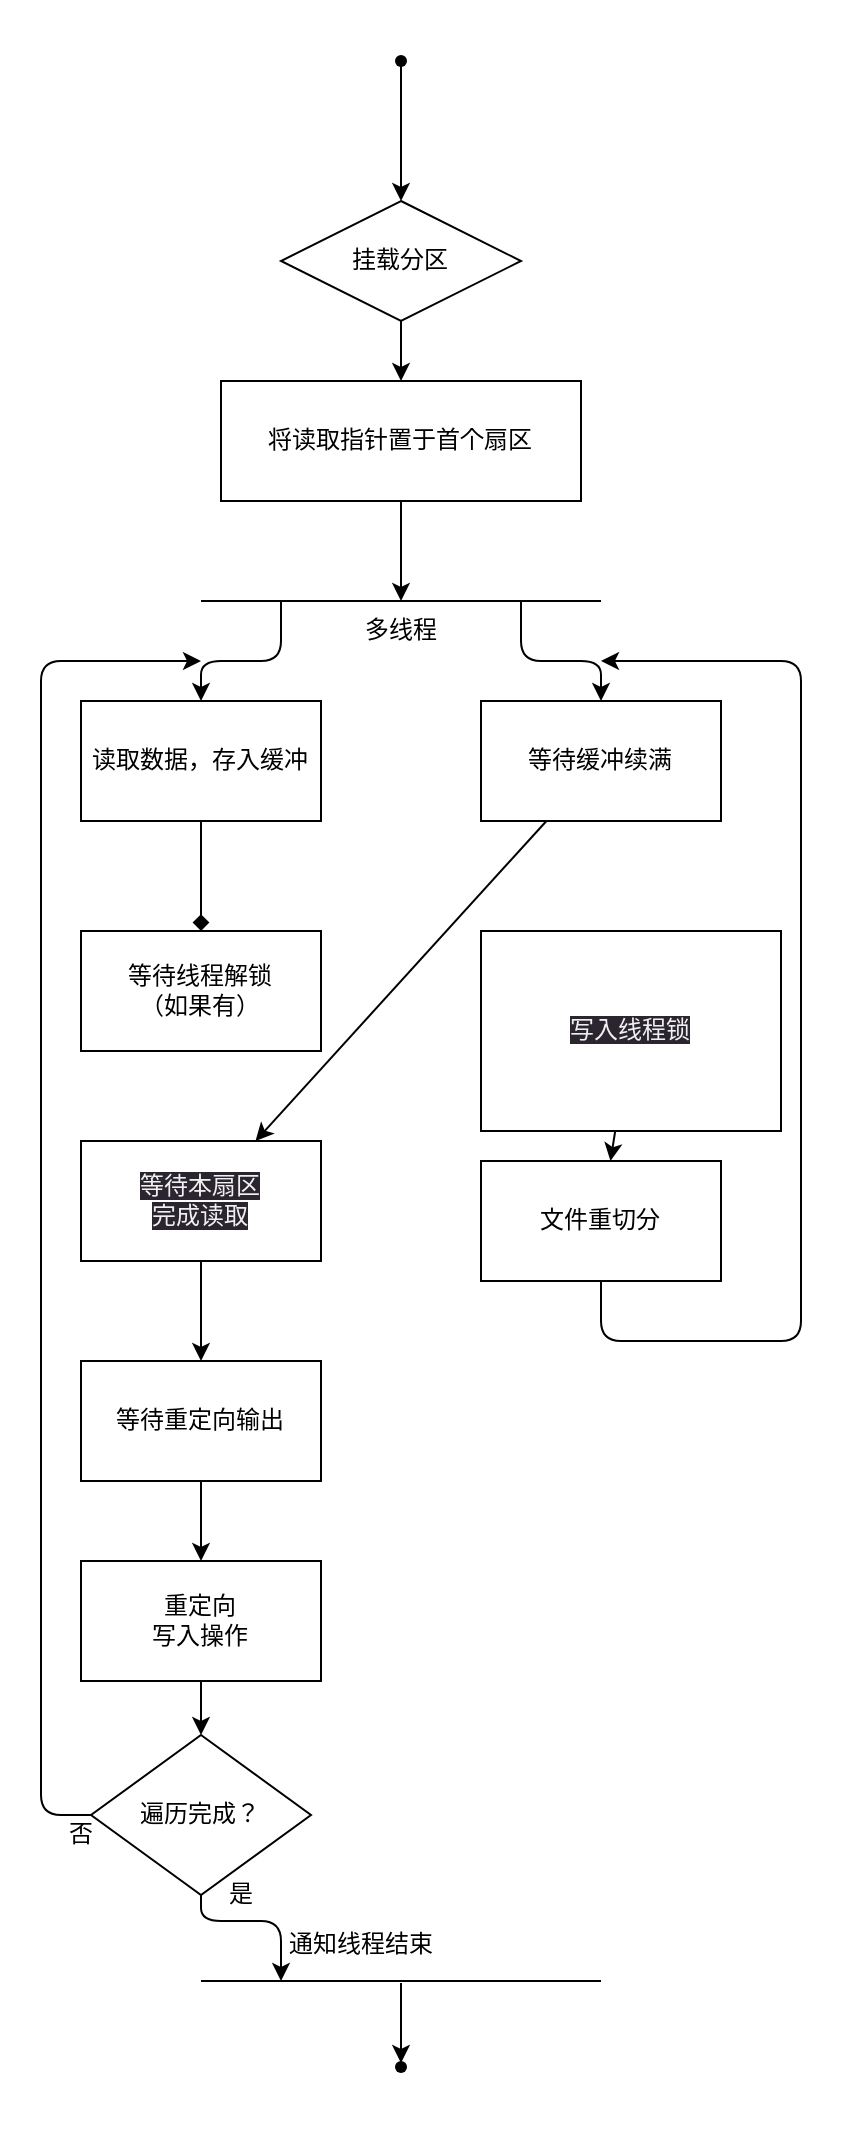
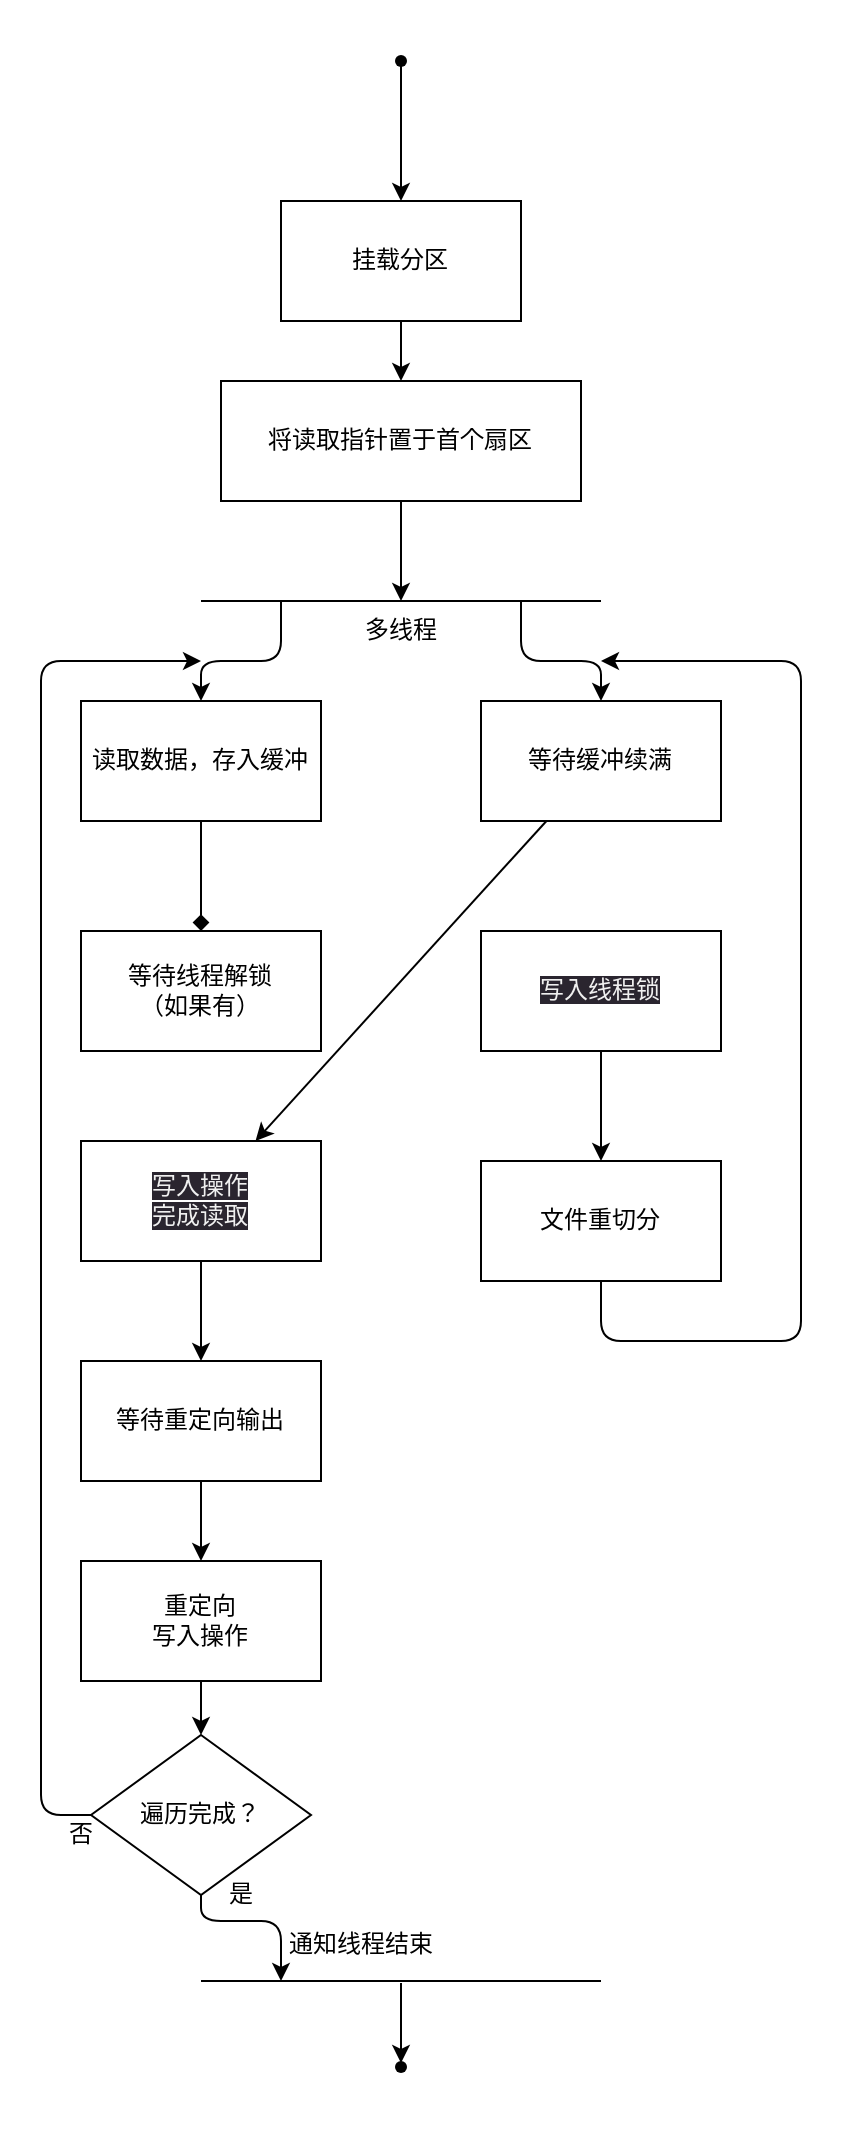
  <mxCell id="0" />
  <mxCell id="1" parent="0" />
- <mxCell id="2" value="挂载分区" style="rhombus;whiteSpace=wrap;html=1;" vertex="1" parent="1"><mxGeometry x="140" y="100" width="120" height="60" as="geometry" /></mxCell>
+ <mxCell id="2" value="挂载分区" style="rounded=0;whiteSpace=wrap;html=1;" vertex="1" parent="1"><mxGeometry x="140" y="100" width="120" height="60" as="geometry" /></mxCell>
  <mxCell id="3" value="" style="edgeStyle=none;html=1;entryX=0.5;entryY=0;entryDx=0;entryDy=0;endArrow=diamond;" edge="1" parent="1" source="4" target="29"><mxGeometry relative="1" as="geometry"><mxPoint x="100" y="460" as="targetPoint" /></mxGeometry></mxCell>
  <mxCell id="4" value="读取数据，存入缓冲" style="rounded=0;whiteSpace=wrap;html=1;" vertex="1" parent="1"><mxGeometry x="40" y="350" width="120" height="60" as="geometry" /></mxCell>
  <mxCell id="5" value="将读取指针置于首个扇区" style="rounded=0;whiteSpace=wrap;html=1;" vertex="1" parent="1"><mxGeometry x="110" y="190" width="180" height="60" as="geometry" /></mxCell>
  <mxCell id="6" value="" style="endArrow=classic;html=1;exitX=0.5;exitY=1;exitDx=0;exitDy=0;" edge="1" parent="1" source="5"><mxGeometry width="50" height="50" relative="1" as="geometry"><mxPoint x="216" y="400" as="sourcePoint" /><mxPoint x="200" y="300" as="targetPoint" /></mxGeometry></mxCell>
  <mxCell id="7" value="" style="endArrow=classic;html=1;entryX=0.5;entryY=0;entryDx=0;entryDy=0;exitX=0.5;exitY=1;exitDx=0;exitDy=0;" edge="1" parent="1" source="2" target="5"><mxGeometry width="50" height="50" relative="1" as="geometry"><mxPoint x="216" y="400" as="sourcePoint" /><mxPoint x="266" y="350" as="targetPoint" /></mxGeometry></mxCell>
  <mxCell id="8" value="" style="endArrow=none;html=1;" edge="1" parent="1"><mxGeometry width="50" height="50" relative="1" as="geometry"><mxPoint x="100" y="300" as="sourcePoint" /><mxPoint x="300" y="300" as="targetPoint" /></mxGeometry></mxCell>
  <mxCell id="9" value="" style="endArrow=classic;html=1;entryX=0.5;entryY=0;entryDx=0;entryDy=0;" edge="1" parent="1" target="4"><mxGeometry width="50" height="50" relative="1" as="geometry"><mxPoint x="140" y="300" as="sourcePoint" /><mxPoint x="140" y="340" as="targetPoint" /><Array as="points"><mxPoint x="140" y="330" /><mxPoint x="100" y="330" /></Array></mxGeometry></mxCell>
  <mxCell id="10" value="" style="endArrow=classic;html=1;entryX=0.5;entryY=0;entryDx=0;entryDy=0;" edge="1" parent="1" target="12"><mxGeometry width="50" height="50" relative="1" as="geometry"><mxPoint x="260" y="300" as="sourcePoint" /><mxPoint x="260" y="340" as="targetPoint" /><Array as="points"><mxPoint x="260" y="330" /><mxPoint x="300" y="330" /></Array></mxGeometry></mxCell>
  <mxCell id="11" value="" style="edgeStyle=none;html=1;" edge="1" parent="1" source="12" target="27"><mxGeometry relative="1" as="geometry" /></mxCell>
  <mxCell id="12" value="等待缓冲续满" style="rounded=0;whiteSpace=wrap;html=1;" vertex="1" parent="1"><mxGeometry x="240" y="350" width="120" height="60" as="geometry" /></mxCell>
  <mxCell id="13" value="" style="edgeStyle=none;html=1;" edge="1" parent="1" source="14" target="2"><mxGeometry relative="1" as="geometry" /></mxCell>
  <mxCell id="14" value="" style="shape=waypoint;sketch=0;size=6;pointerEvents=1;points=[];fillColor=default;resizable=0;rotatable=0;perimeter=centerPerimeter;snapToPoint=1;rounded=0;" vertex="1" parent="1"><mxGeometry x="190" y="20" width="20" height="20" as="geometry" /></mxCell>
  <mxCell id="15" value="多线程" style="text;html=1;align=center;verticalAlign=middle;resizable=0;points=[];autosize=1;strokeColor=none;fillColor=none;" vertex="1" parent="1"><mxGeometry x="170" y="300" width="60" height="30" as="geometry" /></mxCell>
  <mxCell id="16" value="" style="edgeStyle=none;html=1;" edge="1" parent="1" source="17" target="20"><mxGeometry relative="1" as="geometry" /></mxCell>
- <mxCell id="17" value="&lt;span style=&quot;color: rgb(240, 240, 240); font-family: Helvetica; font-size: 12px; font-style: normal; font-variant-ligatures: normal; font-variant-caps: normal; font-weight: 400; letter-spacing: normal; orphans: 2; text-align: center; text-indent: 0px; text-transform: none; widows: 2; word-spacing: 0px; -webkit-text-stroke-width: 0px; background-color: rgb(42, 37, 47); text-decoration-thickness: initial; text-decoration-style: initial; text-decoration-color: initial; float: none; display: inline !important;&quot;&gt;写入线程锁&lt;/span&gt;" style="rounded=0;whiteSpace=wrap;html=1;" vertex="1" parent="1"><mxGeometry x="240" y="465" width="150" height="100" as="geometry" /></mxCell>
+ <mxCell id="17" value="&lt;span style=&quot;color: rgb(240, 240, 240); font-family: Helvetica; font-size: 12px; font-style: normal; font-variant-ligatures: normal; font-variant-caps: normal; font-weight: 400; letter-spacing: normal; orphans: 2; text-align: center; text-indent: 0px; text-transform: none; widows: 2; word-spacing: 0px; -webkit-text-stroke-width: 0px; background-color: rgb(42, 37, 47); text-decoration-thickness: initial; text-decoration-style: initial; text-decoration-color: initial; float: none; display: inline !important;&quot;&gt;写入线程锁&lt;/span&gt;" style="rounded=0;whiteSpace=wrap;html=1;" vertex="1" parent="1"><mxGeometry x="240" y="465" width="120" height="60" as="geometry" /></mxCell>
  <mxCell id="18" value="" style="edgeStyle=none;html=1;entryX=0.5;entryY=0;entryDx=0;entryDy=0;exitX=0.5;exitY=1;exitDx=0;exitDy=0;" edge="1" parent="1" source="27" target="28"><mxGeometry relative="1" as="geometry"><mxPoint x="100" y="640" as="sourcePoint" /><mxPoint x="100" y="670" as="targetPoint" /></mxGeometry></mxCell>
  <mxCell id="19" style="edgeStyle=none;html=1;" edge="1" parent="1" source="20"><mxGeometry relative="1" as="geometry"><mxPoint x="300" y="330" as="targetPoint" /><Array as="points"><mxPoint x="300" y="670" /><mxPoint x="400" y="670" /><mxPoint x="400" y="330" /></Array></mxGeometry></mxCell>
  <mxCell id="20" value="文件重切分" style="whiteSpace=wrap;html=1;rounded=0;" vertex="1" parent="1"><mxGeometry x="240" y="580" width="120" height="60" as="geometry" /></mxCell>
  <mxCell id="21" value="" style="endArrow=classic;html=1;exitX=0.5;exitY=1;exitDx=0;exitDy=0;" edge="1" parent="1" source="28"><mxGeometry width="50" height="50" relative="1" as="geometry"><mxPoint x="100" y="750" as="sourcePoint" /><mxPoint x="100" y="780" as="targetPoint" /></mxGeometry></mxCell>
  <mxCell id="22" style="edgeStyle=none;html=1;exitX=0;exitY=0.5;exitDx=0;exitDy=0;" edge="1" parent="1" source="31"><mxGeometry relative="1" as="geometry"><mxPoint x="100" y="330" as="targetPoint" /><Array as="points"><mxPoint x="20" y="907" /><mxPoint x="20" y="870" /><mxPoint x="20" y="330" /></Array></mxGeometry></mxCell>
  <mxCell id="23" value="" style="edgeStyle=none;html=1;" edge="1" parent="1" source="24" target="31"><mxGeometry relative="1" as="geometry" /></mxCell>
  <mxCell id="24" value="重定向&lt;br&gt;写入操作" style="rounded=0;whiteSpace=wrap;html=1;" vertex="1" parent="1"><mxGeometry x="40" y="780" width="120" height="60" as="geometry" /></mxCell>
  <mxCell id="25" value="" style="endArrow=none;html=1;" edge="1" parent="1"><mxGeometry width="50" height="50" relative="1" as="geometry"><mxPoint x="100" y="990" as="sourcePoint" /><mxPoint x="300" y="990" as="targetPoint" /></mxGeometry></mxCell>
  <mxCell id="26" value="" style="endArrow=classic;html=1;startArrow=none;" edge="1" parent="1"><mxGeometry width="50" height="50" relative="1" as="geometry"><mxPoint x="200" y="1000" as="sourcePoint" /><mxPoint x="200" y="1000" as="targetPoint" /></mxGeometry></mxCell>
- <mxCell id="27" value="&lt;span style=&quot;color: rgb(240, 240, 240); font-family: Helvetica; font-size: 12px; font-style: normal; font-variant-ligatures: normal; font-variant-caps: normal; font-weight: 400; letter-spacing: normal; orphans: 2; text-align: center; text-indent: 0px; text-transform: none; widows: 2; word-spacing: 0px; -webkit-text-stroke-width: 0px; background-color: rgb(42, 37, 47); text-decoration-thickness: initial; text-decoration-style: initial; text-decoration-color: initial; float: none; display: inline !important;&quot;&gt;等待本扇区&lt;/span&gt;&lt;br style=&quot;border-color: rgb(0, 0, 0); color: rgb(240, 240, 240); font-family: Helvetica; font-size: 12px; font-style: normal; font-variant-ligatures: normal; font-variant-caps: normal; font-weight: 400; letter-spacing: normal; orphans: 2; text-align: center; text-indent: 0px; text-transform: none; widows: 2; word-spacing: 0px; -webkit-text-stroke-width: 0px; background-color: rgb(42, 37, 47); text-decoration-thickness: initial; text-decoration-style: initial; text-decoration-color: initial;&quot;&gt;&lt;span style=&quot;color: rgb(240, 240, 240); font-family: Helvetica; font-size: 12px; font-style: normal; font-variant-ligatures: normal; font-variant-caps: normal; font-weight: 400; letter-spacing: normal; orphans: 2; text-align: center; text-indent: 0px; text-transform: none; widows: 2; word-spacing: 0px; -webkit-text-stroke-width: 0px; background-color: rgb(42, 37, 47); text-decoration-thickness: initial; text-decoration-style: initial; text-decoration-color: initial; float: none; display: inline !important;&quot;&gt;完成读取&lt;/span&gt;" style="rounded=0;whiteSpace=wrap;html=1;" vertex="1" parent="1"><mxGeometry x="40" y="570" width="120" height="60" as="geometry" /></mxCell>
+ <mxCell id="27" value="&lt;span style=&quot;color: rgb(240, 240, 240); font-family: Helvetica; font-size: 12px; font-style: normal; font-variant-ligatures: normal; font-variant-caps: normal; font-weight: 400; letter-spacing: normal; orphans: 2; text-align: center; text-indent: 0px; text-transform: none; widows: 2; word-spacing: 0px; -webkit-text-stroke-width: 0px; background-color: rgb(42, 37, 47); text-decoration-thickness: initial; text-decoration-style: initial; text-decoration-color: initial; float: none; display: inline !important;&quot;&gt;写入操作&lt;/span&gt;&lt;br style=&quot;border-color: rgb(0, 0, 0); color: rgb(240, 240, 240); font-family: Helvetica; font-size: 12px; font-style: normal; font-variant-ligatures: normal; font-variant-caps: normal; font-weight: 400; letter-spacing: normal; orphans: 2; text-align: center; text-indent: 0px; text-transform: none; widows: 2; word-spacing: 0px; -webkit-text-stroke-width: 0px; background-color: rgb(42, 37, 47); text-decoration-thickness: initial; text-decoration-style: initial; text-decoration-color: initial;&quot;&gt;&lt;span style=&quot;color: rgb(240, 240, 240); font-family: Helvetica; font-size: 12px; font-style: normal; font-variant-ligatures: normal; font-variant-caps: normal; font-weight: 400; letter-spacing: normal; orphans: 2; text-align: center; text-indent: 0px; text-transform: none; widows: 2; word-spacing: 0px; -webkit-text-stroke-width: 0px; background-color: rgb(42, 37, 47); text-decoration-thickness: initial; text-decoration-style: initial; text-decoration-color: initial; float: none; display: inline !important;&quot;&gt;完成读取&lt;/span&gt;" style="rounded=0;whiteSpace=wrap;html=1;" vertex="1" parent="1"><mxGeometry x="40" y="570" width="120" height="60" as="geometry" /></mxCell>
  <mxCell id="28" value="等待重定向输出" style="rounded=0;whiteSpace=wrap;html=1;" vertex="1" parent="1"><mxGeometry x="40" y="680" width="120" height="60" as="geometry" /></mxCell>
  <mxCell id="29" value="等待线程解锁&lt;br&gt;（如果有）" style="rounded=0;whiteSpace=wrap;html=1;" vertex="1" parent="1"><mxGeometry x="40" y="465" width="120" height="60" as="geometry" /></mxCell>
  <mxCell id="30" style="edgeStyle=none;html=1;exitX=0.5;exitY=1;exitDx=0;exitDy=0;" edge="1" parent="1" source="31"><mxGeometry relative="1" as="geometry"><mxPoint x="140" y="990" as="targetPoint" /><mxPoint x="100" y="947" as="sourcePoint" /><Array as="points"><mxPoint x="100" y="960" /><mxPoint x="140" y="960" /></Array></mxGeometry></mxCell>
  <mxCell id="31" value="遍历完成？" style="rhombus;whiteSpace=wrap;html=1;" vertex="1" parent="1"><mxGeometry x="45" y="867" width="110" height="80" as="geometry" /></mxCell>
  <mxCell id="32" value="" style="shape=waypoint;sketch=0;fillStyle=solid;size=6;pointerEvents=1;points=[];fillColor=none;resizable=0;rotatable=0;perimeter=centerPerimeter;snapToPoint=1;" vertex="1" parent="1"><mxGeometry x="190" y="1023" width="20" height="20" as="geometry" /></mxCell>
  <mxCell id="33" value="" style="endArrow=classic;html=1;" edge="1" parent="1"><mxGeometry width="50" height="50" relative="1" as="geometry"><mxPoint x="200" y="991" as="sourcePoint" /><mxPoint x="200" y="1031" as="targetPoint" /></mxGeometry></mxCell>
  <mxCell id="34" value="否" style="text;html=1;align=center;verticalAlign=middle;resizable=0;points=[];autosize=1;strokeColor=none;fillColor=none;" vertex="1" parent="1"><mxGeometry x="20" y="902" width="40" height="30" as="geometry" /></mxCell>
  <mxCell id="35" value="是" style="text;html=1;align=center;verticalAlign=middle;resizable=0;points=[];autosize=1;strokeColor=none;fillColor=none;" vertex="1" parent="1"><mxGeometry x="100" y="932" width="40" height="30" as="geometry" /></mxCell>
  <mxCell id="36" value="通知线程结束" style="text;html=1;align=center;verticalAlign=middle;resizable=0;points=[];autosize=1;strokeColor=none;fillColor=none;" vertex="1" parent="1"><mxGeometry x="130" y="957" width="100" height="30" as="geometry" /></mxCell>
